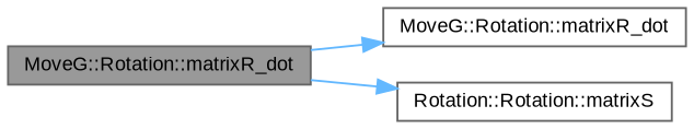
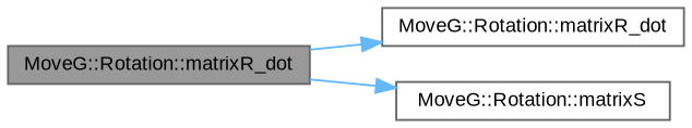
  digraph {
    rankdir=LR
    fontname="Liberation Sans"
    node [color=grey40 fillcolor=white fontname="Liberation Sans" fontsize=10 shape=box style=filled]
    edge [color=steelblue1 fontname="Liberation Sans" fontsize=10 labelfontname=Helvetica labelfontsize=10 style=solid]
    n1 [color=gray40 fillcolor=grey60 fontcolor=black height=0.2 label="MoveG::Rotation::matrixR_dot" width=0.4]
    n2 [height=0.2 label="MoveG::Rotation::matrixR_dot" width=0.4]
-   n3 [height=0.2 label="Rotation::Rotation::matrixS" width=0.4]
+   n3 [height=0.2 label="MoveG::Rotation::matrixS" width=0.4]
    n1 -> n2
    n1 -> n3
  }
